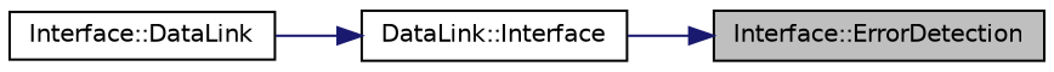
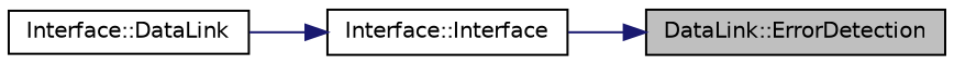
  digraph {
    rankdir=RL
    node [color=black fillcolor=white fontname=Helvetica fontsize=10 shape=record style=filled]
    edge [color=midnightblue dir=back fontname=Helvetica fontsize=10 labelfontname=Helvetica labelfontsize=10 style=solid]
-   n1 [fillcolor=grey75 fontcolor=black height=0.2 label="Interface::ErrorDetection" width=0.4]
-   n2 [height=0.2 label="DataLink::Interface" width=0.4]
+   n1 [fillcolor=grey75 fontcolor=black height=0.2 label="DataLink::ErrorDetection" width=0.4]
+   n2 [height=0.2 label="Interface::Interface" width=0.4]
    n3 [height=0.2 label="Interface::DataLink" width=0.4]
    n1 -> n2
    n2 -> n3
  }
